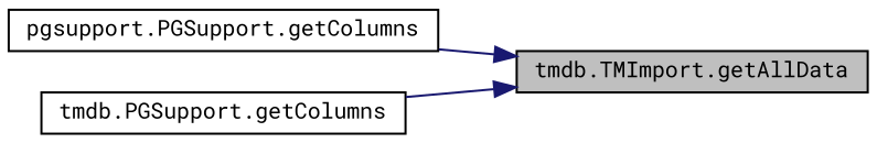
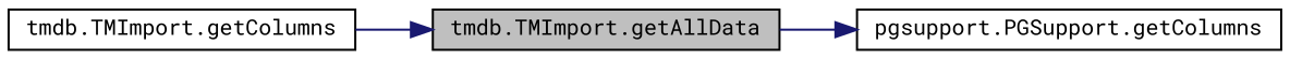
  digraph {
    fontname="Roboto Mono"
    rankdir=LR
    node [color=black fillcolor=white fontname="Roboto Mono" fontsize=10 shape=record style=filled]
    edge [color=midnightblue fontname="Roboto Mono" fontsize=10 labelfontname=Helvetica labelfontsize=10 style=solid]
    n1 [fillcolor=grey75 fontcolor=black height=0.2 label="tmdb.TMImport.getAllData" width=0.4]
    n2 [height=0.2 label="pgsupport.PGSupport.getColumns" width=0.4]
-   n3 [height=0.2 label="tmdb.PGSupport.getColumns" width=0.4]
-   n2 -> n1
+   n3 [height=0.2 label="tmdb.TMImport.getColumns" width=0.4]
+   n1 -> n2
    n3 -> n1
  }
